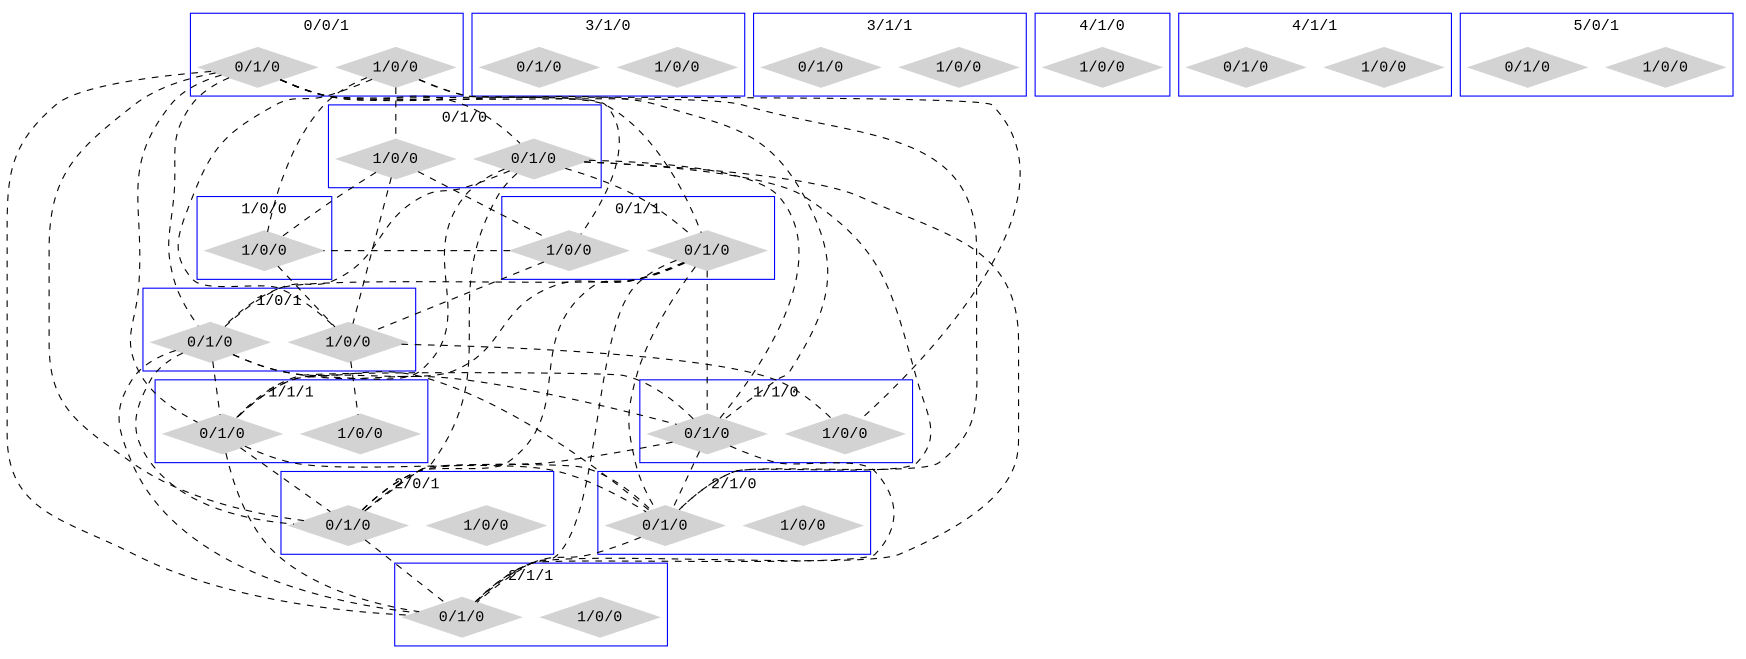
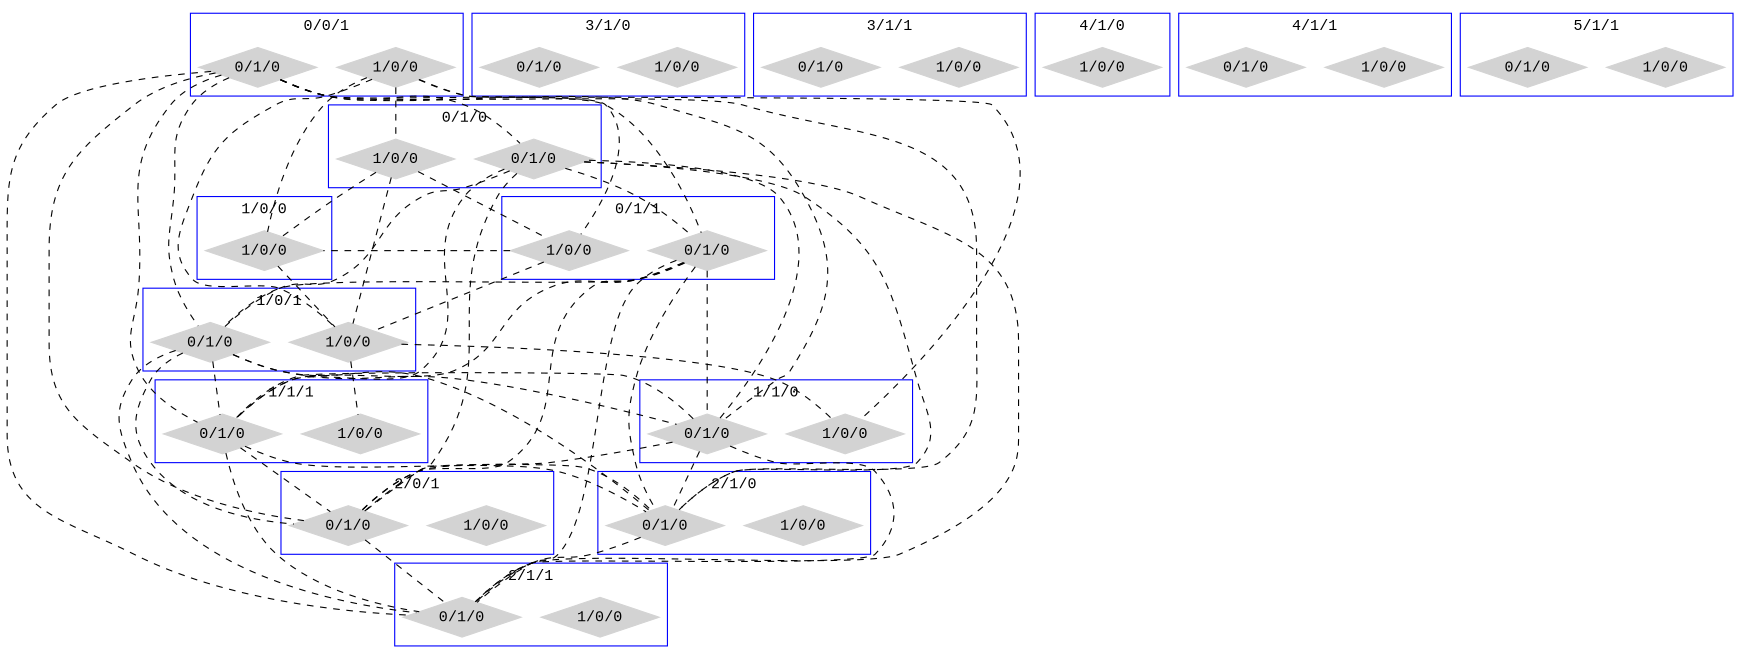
  graph {
    fontname="Liberation Mono"
    node [color=lightgrey shape=diamond style=filled fontname="Liberation Mono"]
    edge [style=dashed fontname="Liberation Mono"]
    n1 [label="1/0/0"]
    n2 [label="0/1/0"]
    n3 [label="1/0/0"]
    n4 [label="0/1/0"]
    n5 [label="1/0/0"]
    n6 [label="0/1/0"]
    n7 [label="1/0/0"]
    n8 [label="1/0/0"]
    n9 [label="0/1/0"]
    n10 [label="1/0/0"]
    n11 [label="0/1/0"]
    n12 [label="1/0/0"]
    n13 [label="0/1/0"]
    n14 [label="1/0/0"]
    n15 [label="0/1/0"]
    n16 [label="1/0/0"]
    n17 [label="0/1/0"]
    n18 [label="1/0/0"]
    n19 [label="0/1/0"]
    n20 [label="1/0/0"]
    n21 [label="0/1/0"]
    n22 [label="1/0/0"]
    n23 [label="0/1/0"]
    n24 [label="1/0/0"]
    n25 [label="1/0/0"]
    n26 [label="0/1/0"]
    n27 [label="1/0/0"]
    n28 [label="0/1/0"]
    subgraph cluster_1 {
      color=blue
      label="0/0/1"
      n1
      n2
    }
    subgraph cluster_2 {
      color=blue
      label="0/0/0"
    }
    subgraph cluster_3 {
      color=blue
      label="0/1/0"
      n3
      n4
    }
    subgraph cluster_4 {
      color=blue
      label="0/1/1"
      n5
      n6
    }
    subgraph cluster_5 {
      color=blue
      label="1/0/0"
      n7
    }
    subgraph cluster_6 {
      color=blue
      label="1/0/1"
      n8
      n9
    }
    subgraph cluster_7 {
      color=blue
      label="1/1/0"
      n10
      n11
    }
    subgraph cluster_8 {
      color=blue
      label="1/1/1"
      n12
      n13
    }
    subgraph cluster_9 {
      color=blue
      label="2/0/0"
    }
    subgraph cluster_10 {
      color=blue
      label="2/0/1"
      n14
      n15
    }
    subgraph cluster_11 {
      color=blue
      label="2/1/0"
      n16
      n17
    }
    subgraph cluster_12 {
      color=blue
      label="2/1/1"
      n18
      n19
    }
    subgraph cluster_13 {
      color=blue
      label="3/0/0"
    }
    subgraph cluster_14 {
      color=blue
      label="3/0/1"
    }
    subgraph cluster_15 {
      color=blue
      label="3/1/0"
      n20
      n21
    }
    subgraph cluster_16 {
      color=blue
      label="3/1/1"
      n22
      n23
    }
    subgraph cluster_17 {
      color=blue
      label="4/0/0"
    }
    subgraph cluster_18 {
      color=blue
      label="4/0/1"
    }
    subgraph cluster_19 {
      color=blue
      label="4/1/0"
      n24
    }
    subgraph cluster_20 {
      color=blue
      label="4/1/1"
      n25
      n26
    }
    subgraph cluster_21 {
      color=blue
      label="5/0/0"
    }
    subgraph cluster_22 {
      color=blue
      label="5/0/1"
    }
    subgraph cluster_23 {
      color=blue
      label="5/1/0"
    }
    subgraph cluster_24 {
      color=blue
-     label="5/0/1"
+     label="5/1/1"
      n27
      n28
    }
    n1 -- n3
    n1 -- n5
    n1 -- n7
    n1 -- n8
    n1 -- n10
    n2 -- n4
    n2 -- n6
    n2 -- n9
    n2 -- n11
    n2 -- n13
    n2 -- n15
    n2 -- n17
    n2 -- n19
    n3 -- n5
    n3 -- n7
    n3 -- n8
    n4 -- n6
    n4 -- n9
    n4 -- n11
    n4 -- n13
    n4 -- n15
    n4 -- n17
    n4 -- n19
    n5 -- n7
    n5 -- n8
    n6 -- n9
    n6 -- n11
    n6 -- n13
    n6 -- n15
    n6 -- n17
    n6 -- n19
    n7 -- n8
    n8 -- n10
    n8 -- n12
    n9 -- n11
    n9 -- n13
    n9 -- n15
    n9 -- n17
    n9 -- n19
    n11 -- n13
    n11 -- n15
    n11 -- n17
    n11 -- n19
    n13 -- n15
    n13 -- n17
    n13 -- n19
    n15 -- n17
    n15 -- n19
    n17 -- n19
  }
